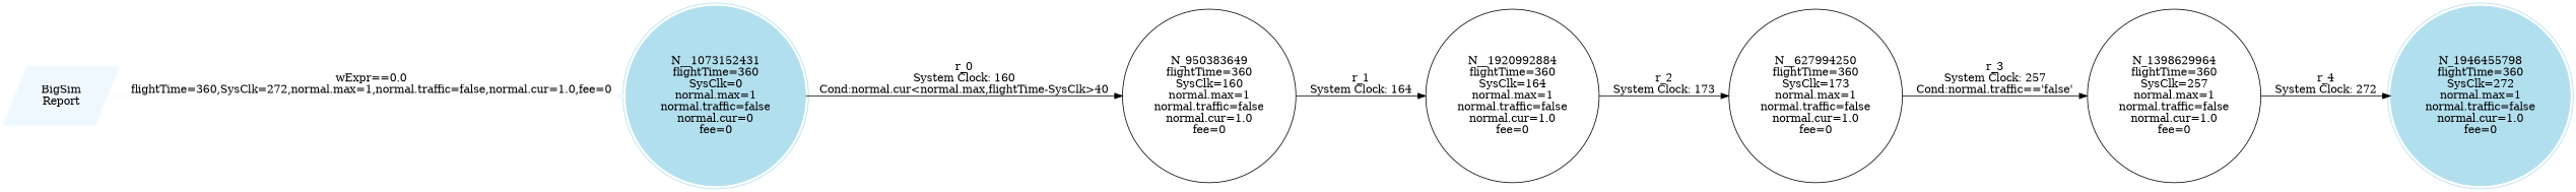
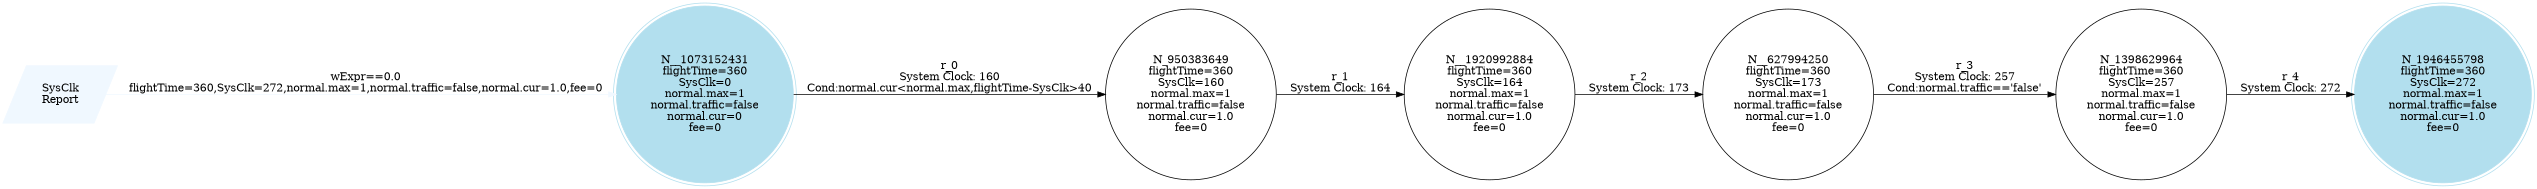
  digraph {
    rankdir=LR
    node [shape=circle]
-   n1 [color=aliceblue label="BigSim\nReport" shape=parallelogram style=filled]
+   n1 [color=aliceblue label="SysClk\nReport" shape=parallelogram style=filled]
    n2 [color=lightblue2 label="N__1073152431\nflightTime=360\nSysClk=0\nnormal.max=1\nnormal.traffic=false\nnormal.cur=0\nfee=0" shape=doublecircle style=filled]
    n3 [label="N_950383649\nflightTime=360\nSysClk=160\nnormal.max=1\nnormal.traffic=false\nnormal.cur=1.0\nfee=0"]
    n4 [color=lightblue2 label="N_1946455798\nflightTime=360\nSysClk=272\nnormal.max=1\nnormal.traffic=false\nnormal.cur=1.0\nfee=0" shape=doublecircle style=filled]
    n5 [label="N__1920992884\nflightTime=360\nSysClk=164\nnormal.max=1\nnormal.traffic=false\nnormal.cur=1.0\nfee=0"]
    n6 [label="N__627994250\nflightTime=360\nSysClk=173\nnormal.max=1\nnormal.traffic=false\nnormal.cur=1.0\nfee=0"]
    n7 [label="N_1398629964\nflightTime=360\nSysClk=257\nnormal.max=1\nnormal.traffic=false\nnormal.cur=1.0\nfee=0"]
    n1 -> n2 [color=aliceblue label="wExpr==0.0\nflightTime=360,SysClk=272,normal.max=1,normal.traffic=false,normal.cur=1.0,fee=0"]
    n2 -> n3 [label="r_0\nSystem Clock: 160\nCond:normal.cur<normal.max,flightTime-SysClk>40"]
    n3 -> n5 [label="r_1\nSystem Clock: 164"]
    n5 -> n6 [label="r_2\nSystem Clock: 173"]
    n6 -> n7 [label="r_3\nSystem Clock: 257\nCond:normal.traffic=='false'"]
    n7 -> n4 [label="r_4\nSystem Clock: 272"]
  }
